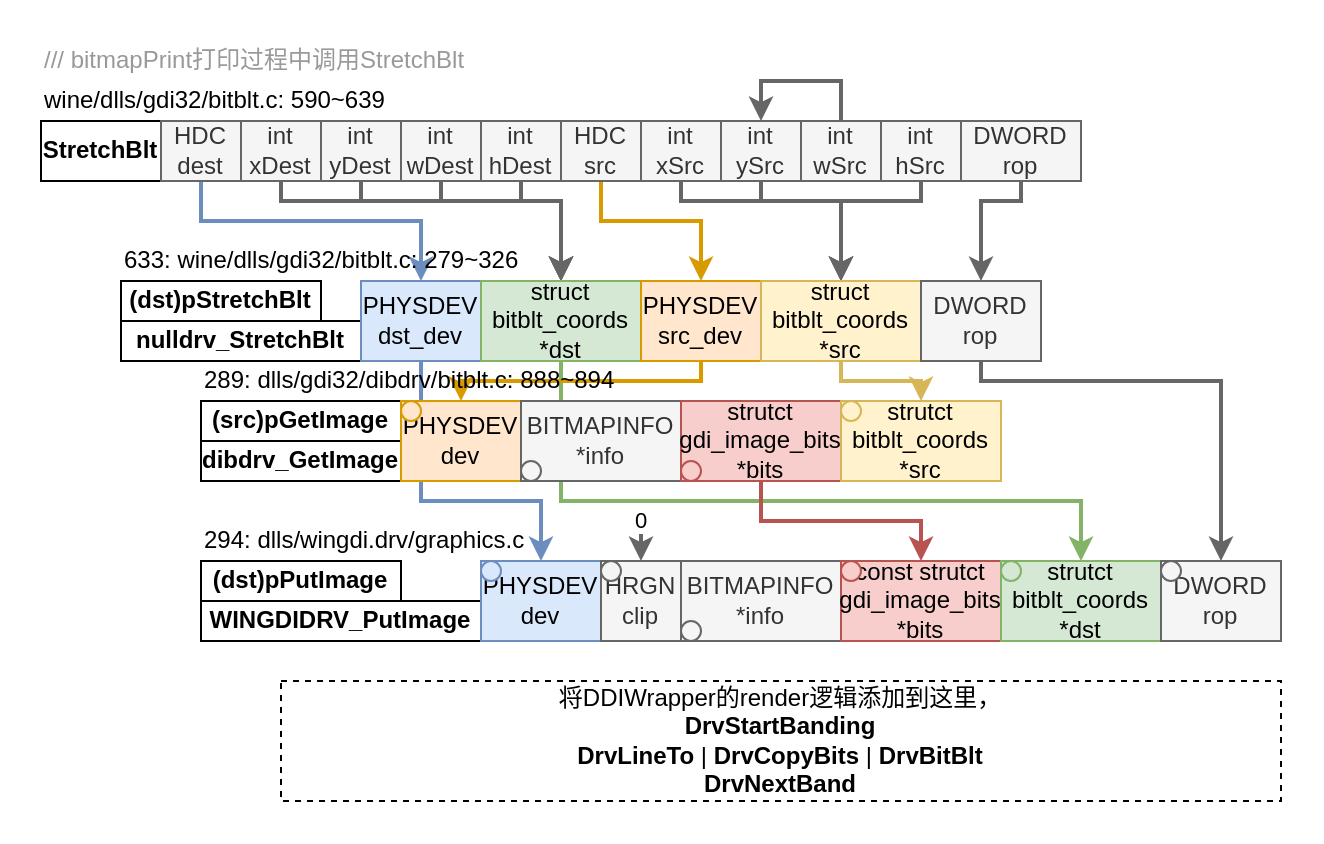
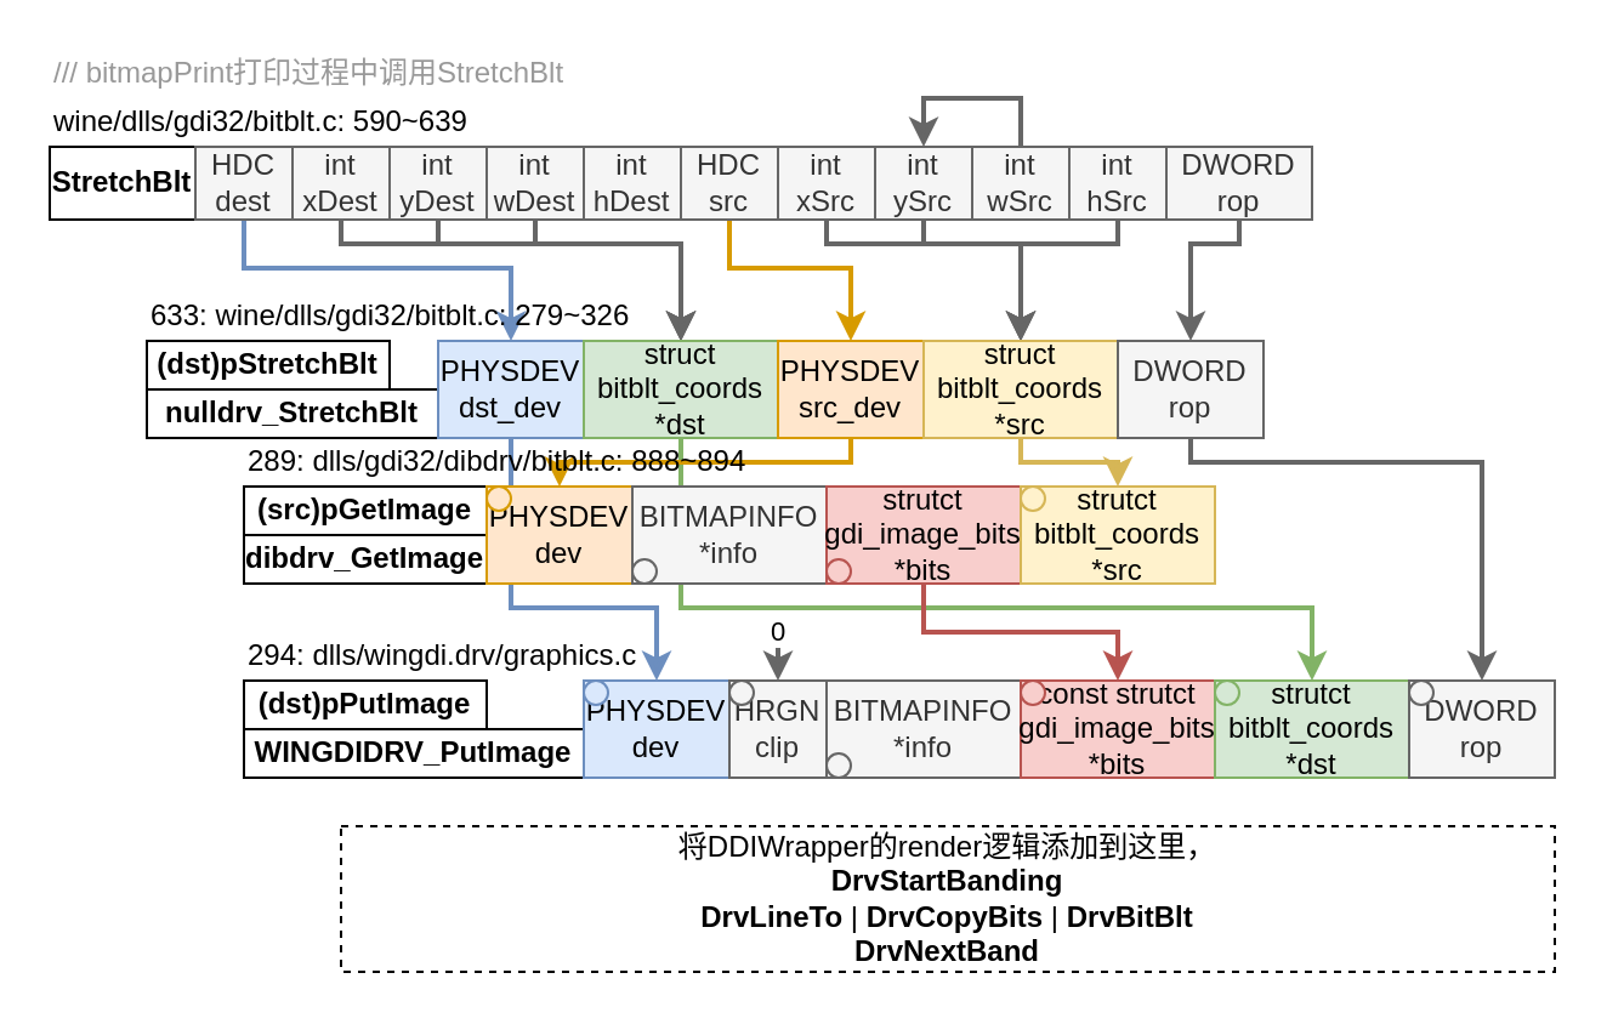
  <mxCell id="0" />
  <mxCell id="1" parent="0" />
  <mxCell id="2" value="&lt;b&gt;StretchBlt&lt;/b&gt;" style="rounded=0;whiteSpace=wrap;html=1;" vertex="1" parent="1"><mxGeometry x="20" y="60" width="60" height="30" as="geometry" /></mxCell>
  <mxCell id="3" style="edgeStyle=orthogonalEdgeStyle;rounded=0;orthogonalLoop=1;jettySize=auto;html=1;strokeWidth=2;fillColor=#dae8fc;strokeColor=#6c8ebf;" edge="1" parent="1" source="4" target="31"><mxGeometry relative="1" as="geometry"><Array as="points"><mxPoint x="100" y="110" /><mxPoint x="210" y="110" /></Array></mxGeometry></mxCell>
  <mxCell id="4" value="HDC dest" style="rounded=0;whiteSpace=wrap;html=1;fillColor=#f5f5f5;strokeColor=#666666;fontColor=#333333;" vertex="1" parent="1"><mxGeometry x="80" y="60" width="40" height="30" as="geometry" /></mxCell>
  <mxCell id="5" style="edgeStyle=orthogonalEdgeStyle;rounded=0;orthogonalLoop=1;jettySize=auto;html=1;strokeWidth=2;fillColor=#f5f5f5;strokeColor=#666666;" edge="1" parent="1" source="6" target="33"><mxGeometry relative="1" as="geometry"><Array as="points"><mxPoint x="140" y="100" /><mxPoint x="280" y="100" /></Array></mxGeometry></mxCell>
  <mxCell id="6" value="int&lt;br&gt;xDest" style="rounded=0;whiteSpace=wrap;html=1;fillColor=#f5f5f5;strokeColor=#666666;fontColor=#333333;" vertex="1" parent="1"><mxGeometry x="120" y="60" width="40" height="30" as="geometry" /></mxCell>
  <mxCell id="7" style="edgeStyle=orthogonalEdgeStyle;rounded=0;orthogonalLoop=1;jettySize=auto;html=1;strokeWidth=2;fillColor=#f5f5f5;strokeColor=#666666;" edge="1" parent="1" source="8" target="33"><mxGeometry relative="1" as="geometry"><Array as="points"><mxPoint x="180" y="100" /><mxPoint x="280" y="100" /></Array></mxGeometry></mxCell>
  <mxCell id="8" value="int&lt;br&gt;yDest" style="rounded=0;whiteSpace=wrap;html=1;fillColor=#f5f5f5;strokeColor=#666666;fontColor=#333333;" vertex="1" parent="1"><mxGeometry x="160" y="60" width="40" height="30" as="geometry" /></mxCell>
  <mxCell id="9" style="edgeStyle=orthogonalEdgeStyle;rounded=0;orthogonalLoop=1;jettySize=auto;html=1;strokeWidth=2;fillColor=#f5f5f5;strokeColor=#666666;" edge="1" parent="1" source="10" target="33"><mxGeometry relative="1" as="geometry"><Array as="points"><mxPoint x="220" y="100" /><mxPoint x="280" y="100" /></Array></mxGeometry></mxCell>
  <mxCell id="10" value="int&lt;br&gt;wDest" style="rounded=0;whiteSpace=wrap;html=1;fillColor=#f5f5f5;strokeColor=#666666;fontColor=#333333;" vertex="1" parent="1"><mxGeometry x="200" y="60" width="40" height="30" as="geometry" /></mxCell>
- <mxCell id="11" style="edgeStyle=orthogonalEdgeStyle;rounded=0;orthogonalLoop=1;jettySize=auto;html=1;strokeWidth=2;fillColor=#f5f5f5;strokeColor=#666666;" edge="1" parent="1" source="12" target="33"><mxGeometry relative="1" as="geometry"><Array as="points"><mxPoint x="260" y="100" /><mxPoint x="280" y="100" /></Array></mxGeometry></mxCell>
  <mxCell id="12" value="int&lt;br&gt;hDest" style="rounded=0;whiteSpace=wrap;html=1;fillColor=#f5f5f5;strokeColor=#666666;fontColor=#333333;" vertex="1" parent="1"><mxGeometry x="240" y="60" width="40" height="30" as="geometry" /></mxCell>
  <mxCell id="13" style="edgeStyle=orthogonalEdgeStyle;rounded=0;orthogonalLoop=1;jettySize=auto;html=1;strokeWidth=2;fillColor=#ffe6cc;strokeColor=#d79b00;" edge="1" parent="1" source="14" target="35"><mxGeometry relative="1" as="geometry"><Array as="points"><mxPoint x="300" y="110" /><mxPoint x="350" y="110" /></Array></mxGeometry></mxCell>
  <mxCell id="14" value="HDC src" style="rounded=0;whiteSpace=wrap;html=1;fillColor=#f5f5f5;strokeColor=#666666;fontColor=#333333;" vertex="1" parent="1"><mxGeometry x="280" y="60" width="40" height="30" as="geometry" /></mxCell>
  <mxCell id="15" style="edgeStyle=orthogonalEdgeStyle;rounded=0;orthogonalLoop=1;jettySize=auto;html=1;strokeWidth=2;fillColor=#f5f5f5;strokeColor=#666666;" edge="1" parent="1" source="16" target="37"><mxGeometry relative="1" as="geometry"><Array as="points"><mxPoint x="340" y="100" /><mxPoint x="420" y="100" /></Array></mxGeometry></mxCell>
  <mxCell id="16" value="int&lt;br&gt;xSrc" style="rounded=0;whiteSpace=wrap;html=1;fillColor=#f5f5f5;strokeColor=#666666;fontColor=#333333;" vertex="1" parent="1"><mxGeometry x="320" y="60" width="40" height="30" as="geometry" /></mxCell>
  <mxCell id="17" style="edgeStyle=orthogonalEdgeStyle;rounded=0;orthogonalLoop=1;jettySize=auto;html=1;strokeWidth=2;fillColor=#f5f5f5;strokeColor=#666666;" edge="1" parent="1" source="18" target="37"><mxGeometry relative="1" as="geometry"><Array as="points"><mxPoint x="380" y="100" /><mxPoint x="420" y="100" /></Array></mxGeometry></mxCell>
  <mxCell id="18" value="int&lt;br&gt;ySrc" style="rounded=0;whiteSpace=wrap;html=1;fillColor=#f5f5f5;strokeColor=#666666;fontColor=#333333;" vertex="1" parent="1"><mxGeometry x="360" y="60" width="40" height="30" as="geometry" /></mxCell>
  <mxCell id="19" style="edgeStyle=orthogonalEdgeStyle;rounded=0;orthogonalLoop=1;jettySize=auto;html=1;strokeWidth=2;fillColor=#f5f5f5;strokeColor=#666666;" edge="1" parent="1" source="20" target="18"><mxGeometry relative="1" as="geometry" /></mxCell>
  <mxCell id="20" value="int&lt;br&gt;wSrc" style="rounded=0;whiteSpace=wrap;html=1;fillColor=#f5f5f5;strokeColor=#666666;fontColor=#333333;" vertex="1" parent="1"><mxGeometry x="400" y="60" width="40" height="30" as="geometry" /></mxCell>
  <mxCell id="21" style="edgeStyle=orthogonalEdgeStyle;rounded=0;orthogonalLoop=1;jettySize=auto;html=1;strokeWidth=2;fillColor=#f5f5f5;strokeColor=#666666;" edge="1" parent="1" source="22" target="37"><mxGeometry relative="1" as="geometry"><Array as="points"><mxPoint x="460" y="100" /><mxPoint x="420" y="100" /></Array></mxGeometry></mxCell>
  <mxCell id="22" value="int&lt;br&gt;hSrc" style="rounded=0;whiteSpace=wrap;html=1;fillColor=#f5f5f5;strokeColor=#666666;fontColor=#333333;" vertex="1" parent="1"><mxGeometry x="440" y="60" width="40" height="30" as="geometry" /></mxCell>
  <mxCell id="23" style="edgeStyle=orthogonalEdgeStyle;rounded=0;orthogonalLoop=1;jettySize=auto;html=1;strokeWidth=2;fillColor=#f5f5f5;strokeColor=#666666;" edge="1" parent="1" source="24" target="39"><mxGeometry relative="1" as="geometry"><Array as="points"><mxPoint x="510" y="100" /><mxPoint x="490" y="100" /></Array></mxGeometry></mxCell>
  <mxCell id="24" value="DWORD rop" style="rounded=0;whiteSpace=wrap;html=1;fillColor=#f5f5f5;strokeColor=#666666;fontColor=#333333;" vertex="1" parent="1"><mxGeometry x="480" y="60" width="60" height="30" as="geometry" /></mxCell>
  <mxCell id="25" value="&lt;font color=&quot;#999999&quot;&gt;/// bitmapPrint打印过程中调用StretchBlt&lt;/font&gt;" style="text;html=1;align=left;verticalAlign=middle;resizable=0;points=[];autosize=1;" vertex="1" parent="1"><mxGeometry x="20" y="20" width="230" height="20" as="geometry" /></mxCell>
  <mxCell id="26" value="wine/dlls/gdi32/bitblt.c: 590~639" style="text;html=1;align=left;verticalAlign=middle;resizable=0;points=[];autosize=1;" vertex="1" parent="1"><mxGeometry x="20" y="40" width="190" height="20" as="geometry" /></mxCell>
  <mxCell id="27" value="&lt;b&gt;(dst)pStretchBlt&lt;/b&gt;" style="rounded=0;whiteSpace=wrap;html=1;" vertex="1" parent="1"><mxGeometry x="60" y="140" width="100" height="20" as="geometry" /></mxCell>
  <mxCell id="28" value="633: wine/dlls/gdi32/bitblt.c: 279~326" style="text;html=1;align=left;verticalAlign=middle;resizable=0;points=[];autosize=1;" vertex="1" parent="1"><mxGeometry x="60" y="120" width="210" height="20" as="geometry" /></mxCell>
  <mxCell id="29" value="&lt;b&gt;nulldrv_StretchBlt&lt;/b&gt;" style="rounded=0;whiteSpace=wrap;html=1;" vertex="1" parent="1"><mxGeometry x="60" y="160" width="120" height="20" as="geometry" /></mxCell>
  <mxCell id="30" style="edgeStyle=orthogonalEdgeStyle;rounded=0;orthogonalLoop=1;jettySize=auto;html=1;strokeWidth=2;fillColor=#dae8fc;strokeColor=#6c8ebf;" edge="1" parent="1" source="31" target="54"><mxGeometry relative="1" as="geometry"><Array as="points"><mxPoint x="210" y="250" /><mxPoint x="270" y="250" /></Array></mxGeometry></mxCell>
  <mxCell id="31" value="PHYSDEV dst_dev" style="rounded=0;whiteSpace=wrap;html=1;fillColor=#dae8fc;strokeColor=#6c8ebf;" vertex="1" parent="1"><mxGeometry x="180" y="140" width="60" height="40" as="geometry" /></mxCell>
  <mxCell id="32" style="edgeStyle=orthogonalEdgeStyle;rounded=0;orthogonalLoop=1;jettySize=auto;html=1;strokeWidth=2;fillColor=#d5e8d4;strokeColor=#82b366;" edge="1" parent="1" source="33" target="60"><mxGeometry relative="1" as="geometry"><Array as="points"><mxPoint x="280" y="250" /><mxPoint x="540" y="250" /></Array></mxGeometry></mxCell>
  <mxCell id="33" value="struct bitblt_coords *dst" style="rounded=0;whiteSpace=wrap;html=1;fillColor=#d5e8d4;strokeColor=#82b366;" vertex="1" parent="1"><mxGeometry x="240" y="140" width="80" height="40" as="geometry" /></mxCell>
  <mxCell id="34" style="edgeStyle=orthogonalEdgeStyle;rounded=0;orthogonalLoop=1;jettySize=auto;html=1;strokeWidth=2;fillColor=#ffe6cc;strokeColor=#d79b00;" edge="1" parent="1" source="35" target="43"><mxGeometry relative="1" as="geometry"><Array as="points"><mxPoint x="350" y="190" /><mxPoint x="230" y="190" /></Array></mxGeometry></mxCell>
  <mxCell id="35" value="PHYSDEV src_dev" style="rounded=0;whiteSpace=wrap;html=1;fillColor=#ffe6cc;strokeColor=#d79b00;" vertex="1" parent="1"><mxGeometry x="320" y="140" width="60" height="40" as="geometry" /></mxCell>
  <mxCell id="36" style="edgeStyle=orthogonalEdgeStyle;rounded=0;orthogonalLoop=1;jettySize=auto;html=1;strokeWidth=2;fillColor=#fff2cc;strokeColor=#d6b656;" edge="1" parent="1" source="37" target="47"><mxGeometry relative="1" as="geometry"><Array as="points"><mxPoint x="420" y="190" /><mxPoint x="460" y="190" /></Array></mxGeometry></mxCell>
  <mxCell id="37" value="struct bitblt_coords *src" style="rounded=0;whiteSpace=wrap;html=1;fillColor=#fff2cc;strokeColor=#d6b656;" vertex="1" parent="1"><mxGeometry x="380" y="140" width="80" height="40" as="geometry" /></mxCell>
  <mxCell id="38" style="edgeStyle=orthogonalEdgeStyle;rounded=0;orthogonalLoop=1;jettySize=auto;html=1;strokeWidth=2;fillColor=#f5f5f5;strokeColor=#666666;" edge="1" parent="1" source="39" target="62"><mxGeometry relative="1" as="geometry"><Array as="points"><mxPoint x="490" y="190" /><mxPoint x="610" y="190" /></Array></mxGeometry></mxCell>
  <mxCell id="39" value="DWORD rop" style="rounded=0;whiteSpace=wrap;html=1;fillColor=#f5f5f5;strokeColor=#666666;fontColor=#333333;" vertex="1" parent="1"><mxGeometry x="460" y="140" width="60" height="40" as="geometry" /></mxCell>
  <mxCell id="40" value="&lt;b&gt;dibdrv_GetImage&lt;/b&gt;" style="rounded=0;whiteSpace=wrap;html=1;" vertex="1" parent="1"><mxGeometry x="100" y="220" width="100" height="20" as="geometry" /></mxCell>
  <mxCell id="41" value="&lt;b&gt;WINGDIDRV_PutImage&lt;/b&gt;" style="rounded=0;whiteSpace=wrap;html=1;" vertex="1" parent="1"><mxGeometry x="100" y="300" width="140" height="20" as="geometry" /></mxCell>
  <mxCell id="42" value="&lt;b&gt;(src)pGetImage&lt;/b&gt;" style="rounded=0;whiteSpace=wrap;html=1;" vertex="1" parent="1"><mxGeometry x="100" y="200" width="100" height="20" as="geometry" /></mxCell>
  <mxCell id="43" value="PHYSDEV dev" style="rounded=0;whiteSpace=wrap;html=1;fillColor=#ffe6cc;strokeColor=#d79b00;" vertex="1" parent="1"><mxGeometry x="200" y="200" width="60" height="40" as="geometry" /></mxCell>
  <mxCell id="44" value="BITMAPINFO *info" style="rounded=0;whiteSpace=wrap;html=1;fillColor=#f5f5f5;strokeColor=#666666;fontColor=#333333;" vertex="1" parent="1"><mxGeometry x="260" y="200" width="80" height="40" as="geometry" /></mxCell>
  <mxCell id="45" style="edgeStyle=orthogonalEdgeStyle;rounded=0;orthogonalLoop=1;jettySize=auto;html=1;strokeWidth=2;fillColor=#f8cecc;strokeColor=#b85450;" edge="1" parent="1" source="46" target="58"><mxGeometry relative="1" as="geometry" /></mxCell>
  <mxCell id="46" value="strutct gdi_image_bits *bits" style="rounded=0;whiteSpace=wrap;html=1;fillColor=#f8cecc;strokeColor=#b85450;" vertex="1" parent="1"><mxGeometry x="340" y="200" width="80" height="40" as="geometry" /></mxCell>
  <mxCell id="47" value="strutct bitblt_coords *src" style="rounded=0;whiteSpace=wrap;html=1;fillColor=#fff2cc;strokeColor=#d6b656;" vertex="1" parent="1"><mxGeometry x="420" y="200" width="80" height="40" as="geometry" /></mxCell>
  <mxCell id="48" value="" style="ellipse;whiteSpace=wrap;html=1;aspect=fixed;fillColor=#ffe6cc;strokeColor=#d79b00;" vertex="1" parent="1"><mxGeometry x="200" y="200" width="10" height="10" as="geometry" /></mxCell>
  <mxCell id="49" value="" style="ellipse;whiteSpace=wrap;html=1;aspect=fixed;fillColor=#f5f5f5;strokeColor=#666666;fontColor=#333333;" vertex="1" parent="1"><mxGeometry x="260" y="230" width="10" height="10" as="geometry" /></mxCell>
  <mxCell id="50" value="" style="ellipse;whiteSpace=wrap;html=1;aspect=fixed;fillColor=#f8cecc;strokeColor=#b85450;" vertex="1" parent="1"><mxGeometry x="340" y="230" width="10" height="10" as="geometry" /></mxCell>
  <mxCell id="51" value="" style="ellipse;whiteSpace=wrap;html=1;aspect=fixed;fillColor=#fff2cc;strokeColor=#d6b656;" vertex="1" parent="1"><mxGeometry x="420" y="200" width="10" height="10" as="geometry" /></mxCell>
  <mxCell id="52" value="289:&amp;nbsp;dlls/gdi32/dibdrv/bitblt.c: 888~894" style="text;html=1;align=left;verticalAlign=middle;resizable=0;points=[];autosize=1;" vertex="1" parent="1"><mxGeometry x="100" y="180" width="220" height="20" as="geometry" /></mxCell>
  <mxCell id="53" value="&lt;b&gt;(dst)pPutImage&lt;/b&gt;" style="rounded=0;whiteSpace=wrap;html=1;" vertex="1" parent="1"><mxGeometry x="100" y="280" width="100" height="20" as="geometry" /></mxCell>
  <mxCell id="54" value="PHYSDEV dev" style="rounded=0;whiteSpace=wrap;html=1;fillColor=#dae8fc;strokeColor=#6c8ebf;" vertex="1" parent="1"><mxGeometry x="240" y="280" width="60" height="40" as="geometry" /></mxCell>
  <mxCell id="55" value="HRGN clip" style="rounded=0;whiteSpace=wrap;html=1;fillColor=#f5f5f5;strokeColor=#666666;fontColor=#333333;" vertex="1" parent="1"><mxGeometry x="300" y="280" width="40" height="40" as="geometry" /></mxCell>
  <mxCell id="56" value="BITMAPINFO *info" style="rounded=0;whiteSpace=wrap;html=1;fillColor=#f5f5f5;strokeColor=#666666;fontColor=#333333;" vertex="1" parent="1"><mxGeometry x="340" y="280" width="80" height="40" as="geometry" /></mxCell>
  <mxCell id="57" value="" style="ellipse;whiteSpace=wrap;html=1;aspect=fixed;fillColor=#f5f5f5;strokeColor=#666666;fontColor=#333333;" vertex="1" parent="1"><mxGeometry x="340" y="310" width="10" height="10" as="geometry" /></mxCell>
  <mxCell id="58" value="const strutct gdi_image_bits *bits" style="rounded=0;whiteSpace=wrap;html=1;fillColor=#f8cecc;strokeColor=#b85450;" vertex="1" parent="1"><mxGeometry x="420" y="280" width="80" height="40" as="geometry" /></mxCell>
  <mxCell id="59" value="" style="ellipse;whiteSpace=wrap;html=1;aspect=fixed;fillColor=#f8cecc;strokeColor=#b85450;" vertex="1" parent="1"><mxGeometry x="420" y="280" width="10" height="10" as="geometry" /></mxCell>
  <mxCell id="60" value="strutct bitblt_coords *dst" style="rounded=0;whiteSpace=wrap;html=1;fillColor=#d5e8d4;strokeColor=#82b366;" vertex="1" parent="1"><mxGeometry x="500" y="280" width="80" height="40" as="geometry" /></mxCell>
  <mxCell id="61" value="" style="ellipse;whiteSpace=wrap;html=1;aspect=fixed;fillColor=#d5e8d4;strokeColor=#82b366;" vertex="1" parent="1"><mxGeometry x="500" y="280" width="10" height="10" as="geometry" /></mxCell>
  <mxCell id="62" value="DWORD rop" style="rounded=0;whiteSpace=wrap;html=1;fillColor=#f5f5f5;strokeColor=#666666;fontColor=#333333;" vertex="1" parent="1"><mxGeometry x="580" y="280" width="60" height="40" as="geometry" /></mxCell>
  <mxCell id="63" value="0" style="endArrow=classic;html=1;strokeWidth=2;fillColor=#f5f5f5;strokeColor=#666666;" edge="1" parent="1" target="55"><mxGeometry x="-1" width="50" height="50" relative="1" as="geometry"><mxPoint x="320" y="260" as="sourcePoint" /><mxPoint x="300" y="310" as="targetPoint" /><mxPoint as="offset" /></mxGeometry></mxCell>
  <mxCell id="64" value="" style="ellipse;whiteSpace=wrap;html=1;aspect=fixed;fillColor=#dae8fc;strokeColor=#6c8ebf;" vertex="1" parent="1"><mxGeometry x="240" y="280" width="10" height="10" as="geometry" /></mxCell>
  <mxCell id="65" value="294:&amp;nbsp;dlls/wingdi.drv/graphics.c" style="text;html=1;align=left;verticalAlign=middle;resizable=0;points=[];autosize=1;" vertex="1" parent="1"><mxGeometry x="100" y="260" width="180" height="20" as="geometry" /></mxCell>
  <mxCell id="66" value="" style="ellipse;whiteSpace=wrap;html=1;aspect=fixed;fillColor=#f5f5f5;strokeColor=#666666;fontColor=#333333;" vertex="1" parent="1"><mxGeometry x="300" y="280" width="10" height="10" as="geometry" /></mxCell>
  <mxCell id="67" value="" style="ellipse;whiteSpace=wrap;html=1;aspect=fixed;fillColor=#f5f5f5;strokeColor=#666666;fontColor=#333333;" vertex="1" parent="1"><mxGeometry x="580" y="280" width="10" height="10" as="geometry" /></mxCell>
  <mxCell id="68" value="将DDIWrapper的render逻辑添加到这里，&lt;br&gt;&lt;b&gt;DrvStartBanding&lt;/b&gt;&lt;br&gt;&lt;b&gt;DrvLineTo&lt;/b&gt; | &lt;b&gt;DrvCopyBits&lt;/b&gt; | &lt;b&gt;DrvBitBlt&lt;/b&gt;&lt;br&gt;&lt;b&gt;DrvNextBand&lt;/b&gt;" style="rounded=0;whiteSpace=wrap;html=1;dashed=1;fillColor=none;" vertex="1" parent="1"><mxGeometry x="140" y="340" width="500" height="60" as="geometry" /></mxCell>
